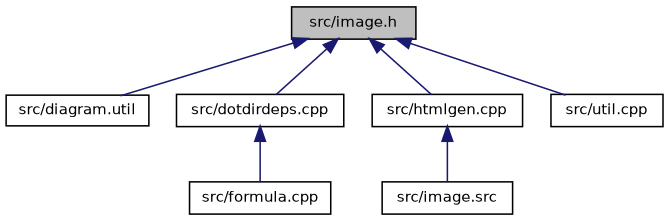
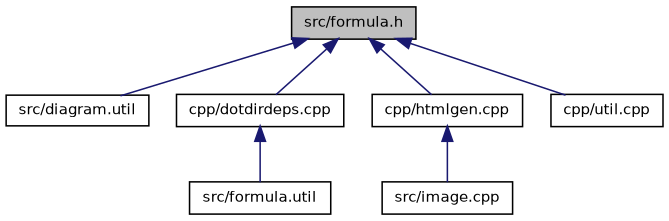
  digraph {
    node [color=black fillcolor=white fontname=Helvetica fontsize=10 shape=record style=filled]
    edge [color=midnightblue dir=back fontname=Helvetica fontsize=10 labelfontname=Helvetica labelfontsize=10 style=solid]
-   n1 [fillcolor=grey75 fontcolor=black height=0.2 label="src/image.h" width=0.4]
+   n1 [fillcolor=grey75 fontcolor=black height=0.2 label="src/formula.h" width=0.4]
    n2 [height=0.2 label="src/diagram.util" width=0.4]
-   n3 [height=0.2 label="src/dotdirdeps.cpp" width=0.4]
-   n4 [height=0.2 label="src/htmlgen.cpp" width=0.4]
-   n5 [height=0.2 label="src/util.cpp" width=0.4]
-   n6 [height=0.2 label="src/formula.cpp" width=0.4]
-   n7 [height=0.2 label="src/image.src" width=0.4]
+   n3 [height=0.2 label="cpp/dotdirdeps.cpp" width=0.4]
+   n4 [height=0.2 label="cpp/htmlgen.cpp" width=0.4]
+   n5 [height=0.2 label="cpp/util.cpp" width=0.4]
+   n6 [height=0.2 label="src/formula.util" width=0.4]
+   n7 [height=0.2 label="src/image.cpp" width=0.4]
    n1 -> n2
    n1 -> n3
    n1 -> n4
    n1 -> n5
    n3 -> n6
    n4 -> n7
  }
